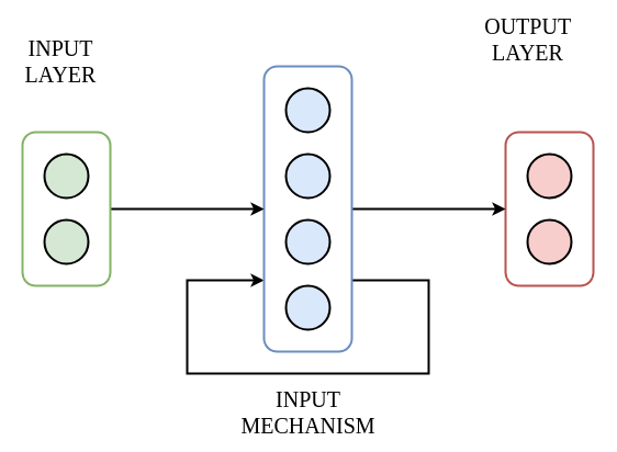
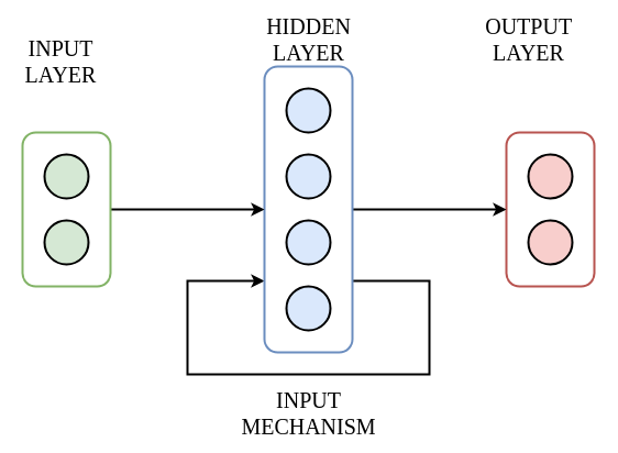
  <mxCell id="0" />
  <mxCell id="1" parent="0" />
  <mxCell id="2" value="" style="rounded=1;whiteSpace=wrap;html=1;fillColor=none;strokeColor=#b85450;strokeWidth=2;" parent="1" vertex="1"><mxGeometry x="460" y="120" width="80" height="140" as="geometry" /></mxCell>
  <mxCell id="3" style="edgeStyle=none;rounded=0;orthogonalLoop=1;jettySize=auto;html=1;entryX=0;entryY=0.5;entryDx=0;entryDy=0;endArrow=classic;endFill=1;strokeWidth=2;" parent="1" source="5" target="2" edge="1"><mxGeometry relative="1" as="geometry" /></mxCell>
  <mxCell id="4" style="edgeStyle=none;rounded=0;orthogonalLoop=1;jettySize=auto;html=1;endArrow=classic;endFill=1;exitX=1;exitY=0.75;exitDx=0;exitDy=0;entryX=0;entryY=0.75;entryDx=0;entryDy=0;strokeWidth=2;" parent="1" source="5" target="5" edge="1"><mxGeometry relative="1" as="geometry"><mxPoint x="170" y="200" as="targetPoint" /><Array as="points"><mxPoint x="390" y="255" /><mxPoint x="390" y="340" /><mxPoint x="170" y="340" /><mxPoint x="170" y="255" /></Array></mxGeometry></mxCell>
  <mxCell id="5" value="" style="rounded=1;whiteSpace=wrap;html=1;fillColor=none;strokeColor=#6c8ebf;strokeWidth=2;" parent="1" vertex="1"><mxGeometry x="240" y="60" width="80" height="260" as="geometry" /></mxCell>
  <mxCell id="6" style="edgeStyle=none;rounded=0;orthogonalLoop=1;jettySize=auto;html=1;entryX=0;entryY=0.5;entryDx=0;entryDy=0;endArrow=classic;endFill=1;strokeWidth=2;" parent="1" source="7" target="5" edge="1"><mxGeometry relative="1" as="geometry" /></mxCell>
  <mxCell id="7" value="" style="rounded=1;whiteSpace=wrap;html=1;fillColor=none;strokeColor=#82b366;strokeWidth=2;" parent="1" vertex="1"><mxGeometry x="20" y="120" width="80" height="140" as="geometry" /></mxCell>
  <mxCell id="8" value="" style="ellipse;whiteSpace=wrap;html=1;aspect=fixed;fillColor=#d5e8d4;strokeColor=#000000;strokeWidth=2;" parent="1" vertex="1"><mxGeometry x="40" y="140" width="40" height="40" as="geometry" /></mxCell>
  <mxCell id="9" value="" style="ellipse;whiteSpace=wrap;html=1;aspect=fixed;fillColor=#dae8fc;strokeColor=#000000;strokeWidth=2;" parent="1" vertex="1"><mxGeometry x="260" y="140" width="40" height="40" as="geometry" /></mxCell>
  <mxCell id="10" value="" style="ellipse;whiteSpace=wrap;html=1;aspect=fixed;fillColor=#f8cecc;strokeColor=#000000;strokeWidth=2;" parent="1" vertex="1"><mxGeometry x="480" y="140" width="40" height="40" as="geometry" /></mxCell>
  <mxCell id="11" value="" style="ellipse;whiteSpace=wrap;html=1;aspect=fixed;fillColor=#d5e8d4;strokeColor=#000000;strokeWidth=2;" parent="1" vertex="1"><mxGeometry x="40" y="200" width="40" height="40" as="geometry" /></mxCell>
  <mxCell id="12" value="" style="ellipse;whiteSpace=wrap;html=1;aspect=fixed;fillColor=#dae8fc;strokeColor=#000000;strokeWidth=2;" parent="1" vertex="1"><mxGeometry x="260" y="200" width="40" height="40" as="geometry" /></mxCell>
  <mxCell id="13" value="" style="ellipse;whiteSpace=wrap;html=1;aspect=fixed;fillColor=#f8cecc;strokeColor=#000000;strokeWidth=2;" parent="1" vertex="1"><mxGeometry x="480" y="200" width="40" height="40" as="geometry" /></mxCell>
  <mxCell id="14" value="INPUT LAYER" style="text;html=1;strokeColor=none;fillColor=none;align=center;verticalAlign=middle;whiteSpace=wrap;rounded=0;fontFamily=Times New Roman;fontSize=20;" parent="1" vertex="1"><mxGeometry x="20" y="40" width="70" height="30" as="geometry" /></mxCell>
+ <mxCell id="15" value="HIDDEN LAYER" style="text;html=1;strokeColor=none;fillColor=none;align=center;verticalAlign=middle;whiteSpace=wrap;rounded=0;fontFamily=Times New Roman;fontSize=20;" parent="1" vertex="1"><mxGeometry x="232.5" y="20" width="95" height="30" as="geometry" /></mxCell>
  <mxCell id="16" value="OUTPUT LAYER" style="text;html=1;strokeColor=none;fillColor=none;align=center;verticalAlign=middle;whiteSpace=wrap;rounded=0;fontFamily=Times New Roman;fontSize=20;" parent="1" vertex="1"><mxGeometry x="442.5" y="20" width="75" height="30" as="geometry" /></mxCell>
  <mxCell id="17" value="" style="ellipse;whiteSpace=wrap;html=1;aspect=fixed;fillColor=#dae8fc;strokeColor=#000000;strokeWidth=2;" parent="1" vertex="1"><mxGeometry x="260" y="80" width="40" height="40" as="geometry" /></mxCell>
  <mxCell id="18" value="" style="ellipse;whiteSpace=wrap;html=1;aspect=fixed;fillColor=#dae8fc;strokeColor=#000000;strokeWidth=2;" parent="1" vertex="1"><mxGeometry x="260" y="260" width="40" height="40" as="geometry" /></mxCell>
  <mxCell id="19" value="INPUT MECHANISM" style="text;html=1;strokeColor=none;fillColor=none;align=center;verticalAlign=middle;whiteSpace=wrap;rounded=0;fontFamily=Times New Roman;fontSize=20;strokeWidth=2;" parent="1" vertex="1"><mxGeometry x="232.5" y="360" width="95" height="30" as="geometry" /></mxCell>
